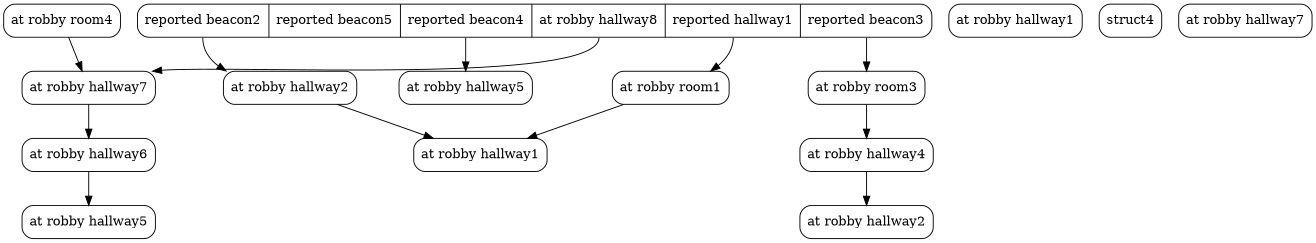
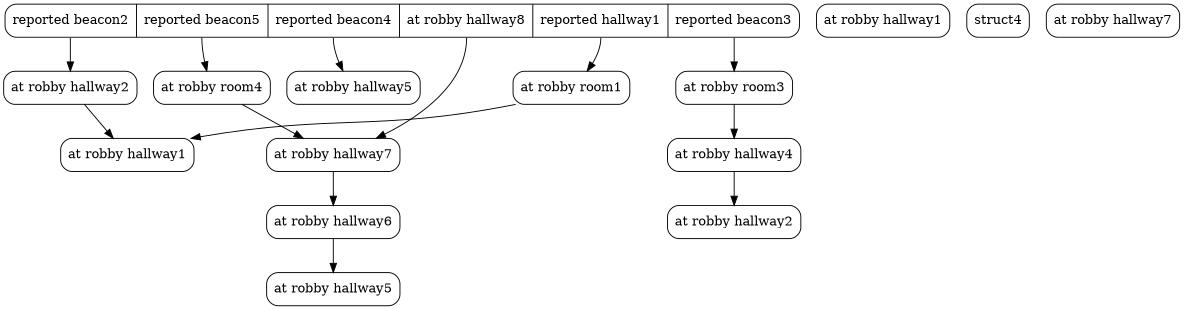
  digraph {
    node [shape=Mrecord]
    edge [color=black headport=atrobbyhallway5 style=solid]
    n1 [label="<reportedbeacon2> reported beacon2|<reportedbeacon5> reported beacon5|<reportedbeacon4> reported beacon4|<atrobbyhallway8> at robby hallway8|<reportedbeacon1> reported hallway1|<reportedbeacon3> reported beacon3"]
    n2 [label="<atrobbyroom4> at robby room4"]
    n3 [label="<atrobbyhallway5> at robby hallway5"]
    n4 [label="<atrobbyhallway7> at robby hallway7"]
    n5 [label="<atrobbyhallway2> at robby hallway2"]
    n6 [label="<atrobbyroom1> at robby room1"]
    n7 [label="<atrobbyroom3> at robby room3"]
    n8 [label="<atrobbyhallway6> at robby hallway6"]
    n9 [label="<atrobbyhallway1> at robby hallway1"]
    n10 [label="<atrobbyhallway4> at robby hallway4"]
    n11 [label="<atrobbyhallway5> at robby hallway5"]
    n12 [label="<atrobbyhallway1> at robby hallway1"]
    n13 [label=struct4]
    n14 [label="<atrobbyhallway2> at robby hallway2"]
    n15 [label="<atrobbyhallway7> at robby hallway7"]
+   n1 -> n2 [headport=atrobbyroom4 tailport=reportedbeacon5]
    n1 -> n3 [tailport=reportedbeacon4]
    n1 -> n4 [headport=atrobbyhallway7 tailport=atrobbyhallway8]
    n1 -> n5 [headport=atrobbyhallway2 tailport=reportedbeacon2]
    n1 -> n6 [headport=atrobbyroom1 tailport=reportedbeacon1]
    n1 -> n7 [headport=atrobbyroom3 tailport=reportedbeacon3]
    n2 -> n4 [headport=atrobbyhallway7 tailport=atrobbyroom4]
    n4 -> n8 [headport=atrobbyhallway6 tailport=atrobbyhallway7]
    n5 -> n9 [headport=atrobbyhallway1 tailport=atrobbyhallway2]
    n6 -> n9 [headport=atrobbyhallway1 tailport=atrobbyroom1]
    n7 -> n10 [headport=atrobbyhallway4 tailport=atrobbyroom3]
    n8 -> n11 [tailport=atrobbyhallway6]
    n10 -> n14 [headport=atrobbyhallway2 tailport=atrobbyhallway4]
  }
